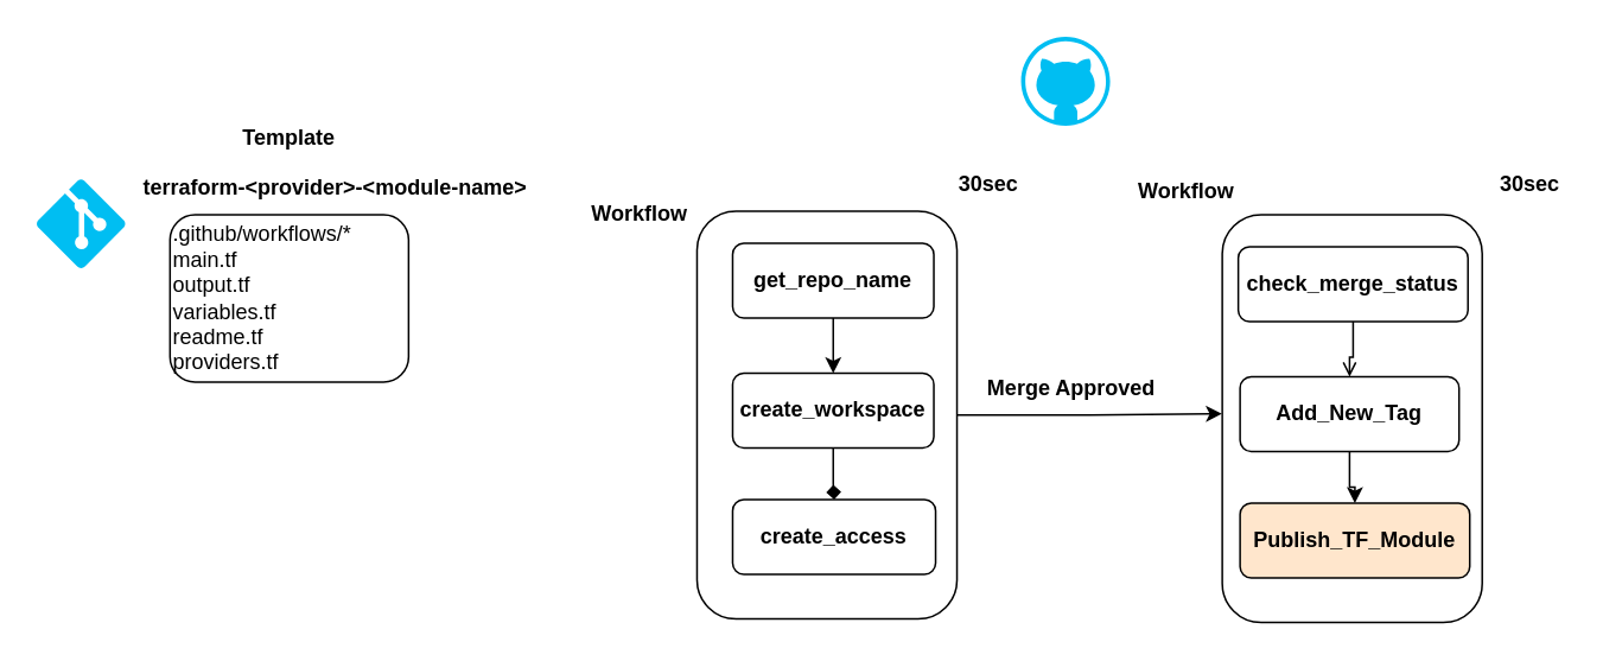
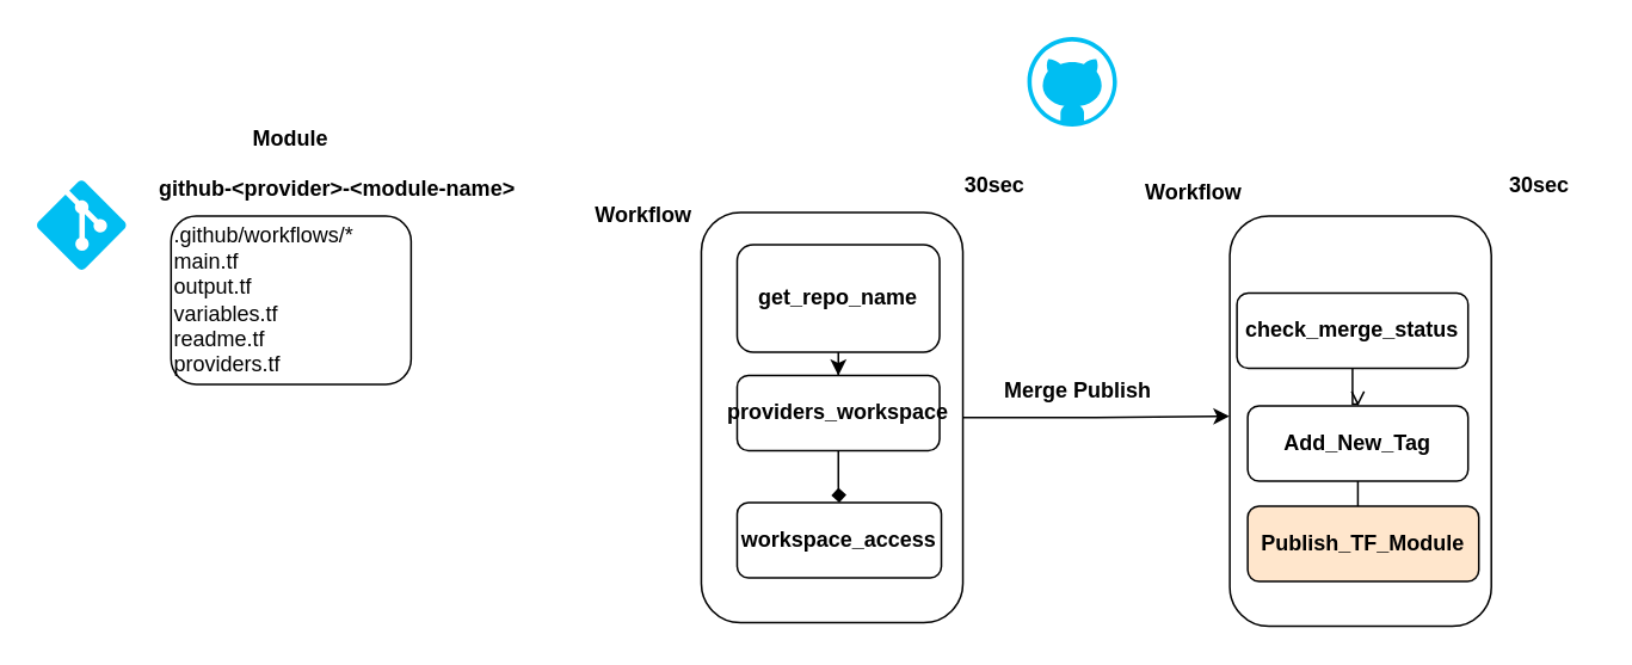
  <mxCell id="0" />
  <mxCell id="1" parent="0" />
  <mxCell id="2" value="" style="verticalLabelPosition=bottom;html=1;verticalAlign=top;align=center;strokeColor=none;fillColor=#00BEF2;shape=mxgraph.azure.github_code;pointerEvents=1;" vertex="1" parent="1"><mxGeometry x="573" y="20" width="50" height="50" as="geometry" /></mxCell>
  <mxCell id="3" value="" style="verticalLabelPosition=bottom;html=1;verticalAlign=top;align=center;strokeColor=none;fillColor=#00BEF2;shape=mxgraph.azure.git_repository;" vertex="1" parent="1"><mxGeometry x="20" y="100" width="50" height="50" as="geometry" /></mxCell>
  <mxCell id="4" value="" style="rounded=1;whiteSpace=wrap;html=1;" vertex="1" parent="1"><mxGeometry x="391" y="118" width="146" height="229" as="geometry" /></mxCell>
  <mxCell id="5" value="&lt;b&gt;Workflow&lt;/b&gt;" style="text;html=1;align=center;verticalAlign=middle;whiteSpace=wrap;rounded=0;" vertex="1" parent="1"><mxGeometry x="329" y="105" width="60" height="30" as="geometry" /></mxCell>
  <mxCell id="6" style="edgeStyle=orthogonalEdgeStyle;rounded=0;orthogonalLoop=1;jettySize=auto;html=1;entryX=0.5;entryY=0;entryDx=0;entryDy=0;" edge="1" parent="1" source="7" target="9"><mxGeometry relative="1" as="geometry" /></mxCell>
- <mxCell id="7" value="&lt;b&gt;get_repo_name&lt;/b&gt;" style="rounded=1;whiteSpace=wrap;html=1;" vertex="1" parent="1"><mxGeometry x="411" y="136" width="113" height="42" as="geometry" /></mxCell>
+ <mxCell id="7" value="&lt;b&gt;get_repo_name&lt;/b&gt;" style="rounded=1;whiteSpace=wrap;html=1;" vertex="1" parent="1"><mxGeometry x="411" y="136" width="113" height="60" as="geometry" /></mxCell>
  <mxCell id="8" style="edgeStyle=orthogonalEdgeStyle;rounded=0;orthogonalLoop=1;jettySize=auto;html=1;entryX=0.5;entryY=0;entryDx=0;entryDy=0;endArrow=diamond;" edge="1" parent="1" source="9" target="10"><mxGeometry relative="1" as="geometry" /></mxCell>
- <mxCell id="9" value="&lt;b&gt;create_workspace&lt;/b&gt;" style="rounded=1;whiteSpace=wrap;html=1;" vertex="1" parent="1"><mxGeometry x="411" y="209" width="113" height="42" as="geometry" /></mxCell>
- <mxCell id="10" value="&lt;b&gt;create_access&lt;/b&gt;" style="rounded=1;whiteSpace=wrap;html=1;" vertex="1" parent="1"><mxGeometry x="411" y="280" width="114" height="42" as="geometry" /></mxCell>
+ <mxCell id="9" value="&lt;b&gt;providers_workspace&lt;/b&gt;" style="rounded=1;whiteSpace=wrap;html=1;" vertex="1" parent="1"><mxGeometry x="411" y="209" width="113" height="42" as="geometry" /></mxCell>
+ <mxCell id="10" value="&lt;b&gt;workspace_access&lt;/b&gt;" style="rounded=1;whiteSpace=wrap;html=1;" vertex="1" parent="1"><mxGeometry x="411" y="280" width="114" height="42" as="geometry" /></mxCell>
  <mxCell id="11" value="&lt;b&gt;30sec&lt;/b&gt;" style="text;html=1;align=center;verticalAlign=middle;whiteSpace=wrap;rounded=0;" vertex="1" parent="1"><mxGeometry x="525" y="88" width="60" height="30" as="geometry" /></mxCell>
- <mxCell id="12" value="&lt;b&gt;terraform-&amp;lt;provider&amp;gt;-&amp;lt;module-name&amp;gt;&lt;/b&gt;" style="text;html=1;align=center;verticalAlign=middle;whiteSpace=wrap;rounded=0;" vertex="1" parent="1"><mxGeometry x="77" y="90" width="222" height="30" as="geometry" /></mxCell>
+ <mxCell id="12" value="&lt;b&gt;github-&amp;lt;provider&amp;gt;-&amp;lt;module-name&amp;gt;&lt;/b&gt;" style="text;html=1;align=center;verticalAlign=middle;whiteSpace=wrap;rounded=0;" vertex="1" parent="1"><mxGeometry x="77" y="90" width="222" height="30" as="geometry" /></mxCell>
  <mxCell id="13" value=".github/workflows/*&lt;div&gt;main.tf&lt;/div&gt;&lt;div&gt;output.tf&lt;/div&gt;&lt;div&gt;variables.tf&lt;/div&gt;&lt;div&gt;readme.tf&lt;/div&gt;&lt;div&gt;providers.tf&lt;/div&gt;" style="rounded=1;whiteSpace=wrap;html=1;align=left;" vertex="1" parent="1"><mxGeometry x="95" y="120" width="134" height="94" as="geometry" /></mxCell>
  <mxCell id="14" value="" style="rounded=1;whiteSpace=wrap;html=1;" vertex="1" parent="1"><mxGeometry x="686" y="120" width="146" height="229" as="geometry" /></mxCell>
  <mxCell id="15" style="edgeStyle=orthogonalEdgeStyle;rounded=0;orthogonalLoop=1;jettySize=auto;html=1;entryX=0.5;entryY=0;entryDx=0;entryDy=0;endArrow=open;" edge="1" parent="1" source="16" target="18"><mxGeometry relative="1" as="geometry" /></mxCell>
- <mxCell id="16" value="&lt;b&gt;check_merge_status&lt;/b&gt;" style="rounded=1;whiteSpace=wrap;html=1;" vertex="1" parent="1"><mxGeometry x="695" y="138" width="129" height="42" as="geometry" /></mxCell>
+ <mxCell id="16" value="&lt;b&gt;check_merge_status&lt;/b&gt;" style="rounded=1;whiteSpace=wrap;html=1;" vertex="1" parent="1"><mxGeometry x="690" y="163" width="129" height="42" as="geometry" /></mxCell>
  <mxCell id="17" style="edgeStyle=orthogonalEdgeStyle;rounded=0;orthogonalLoop=1;jettySize=auto;html=1;entryX=0.5;entryY=0;entryDx=0;entryDy=0;" edge="1" parent="1" source="18" target="19"><mxGeometry relative="1" as="geometry" /></mxCell>
- <mxCell id="18" value="&lt;b&gt;Add_New_Tag&lt;/b&gt;" style="rounded=1;whiteSpace=wrap;html=1;" vertex="1" parent="1"><mxGeometry x="696" y="211" width="123" height="42" as="geometry" /></mxCell>
+ <mxCell id="18" value="&lt;b&gt;Add_New_Tag&lt;/b&gt;" style="rounded=1;whiteSpace=wrap;html=1;" vertex="1" parent="1"><mxGeometry x="696" y="226" width="123" height="42" as="geometry" /></mxCell>
  <mxCell id="19" value="&lt;b&gt;Publish_TF_Module&lt;/b&gt;" style="rounded=1;whiteSpace=wrap;html=1;fillColor=#ffe6cc;" vertex="1" parent="1"><mxGeometry x="696" y="282" width="129" height="42" as="geometry" /></mxCell>
  <mxCell id="20" style="edgeStyle=orthogonalEdgeStyle;rounded=0;orthogonalLoop=1;jettySize=auto;html=1;entryX=-0.001;entryY=0.488;entryDx=0;entryDy=0;entryPerimeter=0;" edge="1" parent="1" source="4" target="14"><mxGeometry relative="1" as="geometry" /></mxCell>
- <mxCell id="21" value="&lt;b&gt;Merge Approved&lt;/b&gt;" style="text;html=1;align=center;verticalAlign=middle;resizable=0;points=[];autosize=1;strokeColor=none;fillColor=none;" vertex="1" parent="1"><mxGeometry x="545" y="205" width="112" height="26" as="geometry" /></mxCell>
+ <mxCell id="21" value="&lt;b&gt;Merge Publish&lt;/b&gt;" style="text;html=1;align=center;verticalAlign=middle;resizable=0;points=[];autosize=1;strokeColor=none;fillColor=none;" vertex="1" parent="1"><mxGeometry x="545" y="205" width="112" height="26" as="geometry" /></mxCell>
  <mxCell id="22" value="&lt;b&gt;30sec&lt;/b&gt;" style="text;html=1;align=center;verticalAlign=middle;whiteSpace=wrap;rounded=0;" vertex="1" parent="1"><mxGeometry x="829" y="88" width="60" height="30" as="geometry" /></mxCell>
- <mxCell id="23" value="&lt;b&gt;Template&lt;/b&gt;" style="text;html=1;align=center;verticalAlign=middle;whiteSpace=wrap;rounded=0;" vertex="1" parent="1"><mxGeometry x="122" y="62" width="80" height="30" as="geometry" /></mxCell>
+ <mxCell id="23" value="&lt;b&gt;Module&lt;/b&gt;" style="text;html=1;align=center;verticalAlign=middle;whiteSpace=wrap;rounded=0;" vertex="1" parent="1"><mxGeometry x="122" y="62" width="80" height="30" as="geometry" /></mxCell>
  <mxCell id="24" value="&lt;b&gt;Workflow&lt;/b&gt;" style="text;html=1;align=center;verticalAlign=middle;whiteSpace=wrap;rounded=0;" vertex="1" parent="1"><mxGeometry x="636" y="92" width="60" height="30" as="geometry" /></mxCell>
